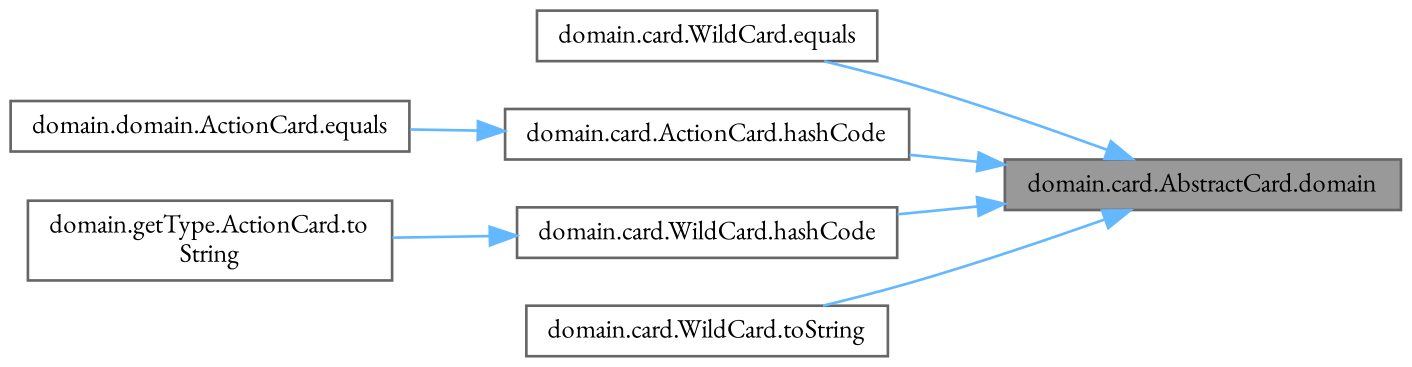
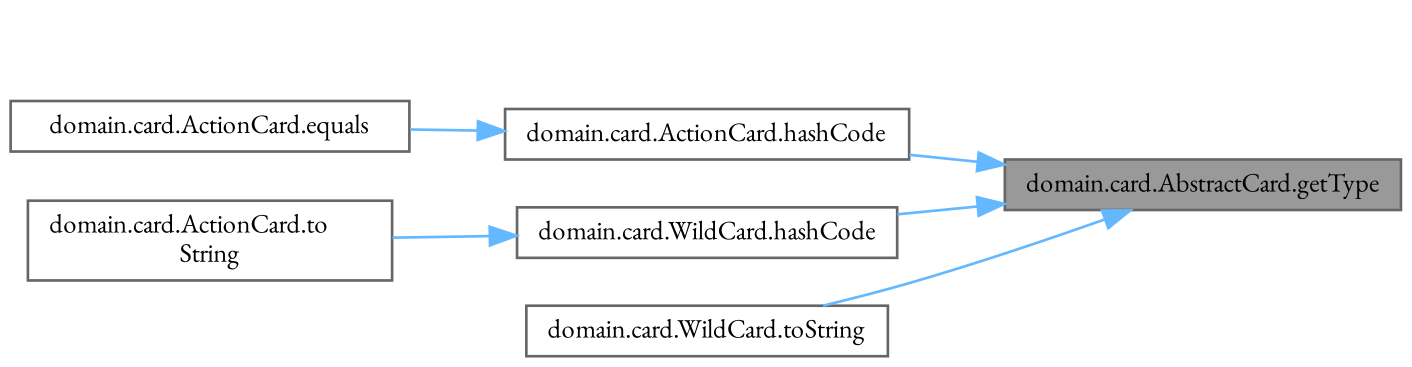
  digraph {
    fontname="EB Garamond"
    rankdir=RL
    node [color=grey40 fillcolor=white fontname="EB Garamond" fontsize=10 shape=box style=filled]
    edge [color=steelblue1 dir=back fontname="EB Garamond" fontsize=10 labelfontname=Helvetica labelfontsize=10 style=solid]
-   n1 [color=gray40 fillcolor=grey60 fontcolor=black height=0.2 label="domain.card.AbstractCard.domain" width=0.4]
-   n2 [height=0.2 label="domain.card.WildCard.equals" width=0.4]
+   n1 [color=gray40 fillcolor=grey60 fontcolor=black height=0.2 label="domain.card.AbstractCard.getType" width=0.4]
    n3 [height=0.2 label="domain.card.ActionCard.hashCode" width=0.4]
    n4 [height=0.2 label="domain.card.WildCard.hashCode" width=0.4]
    n5 [height=0.2 label="domain.card.WildCard.toString" width=0.4]
-   n6 [height=0.2 label="domain.domain.ActionCard.equals" width=0.4]
-   n7 [height=0.2 label="domain.getType.ActionCard.to\lString" width=0.4]
-   n1 -> n2
+   n6 [height=0.2 label="domain.card.ActionCard.equals" width=0.4]
+   n7 [height=0.2 label="domain.card.ActionCard.to\lString" width=0.4]
    n1 -> n3
    n1 -> n4
    n1 -> n5
    n3 -> n6
    n4 -> n7
  }
